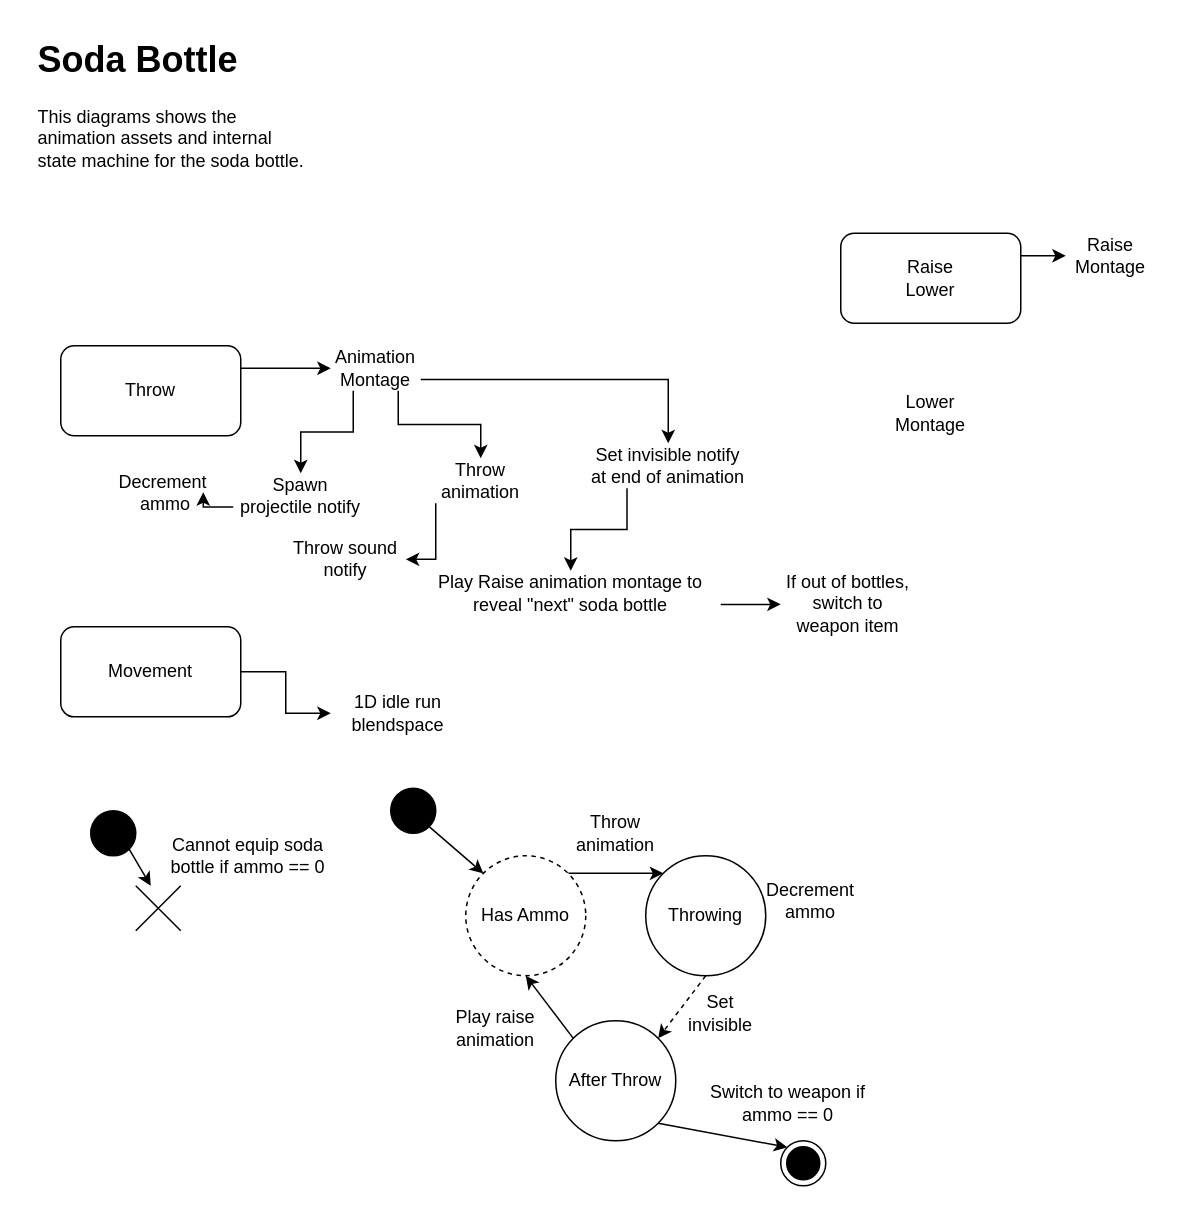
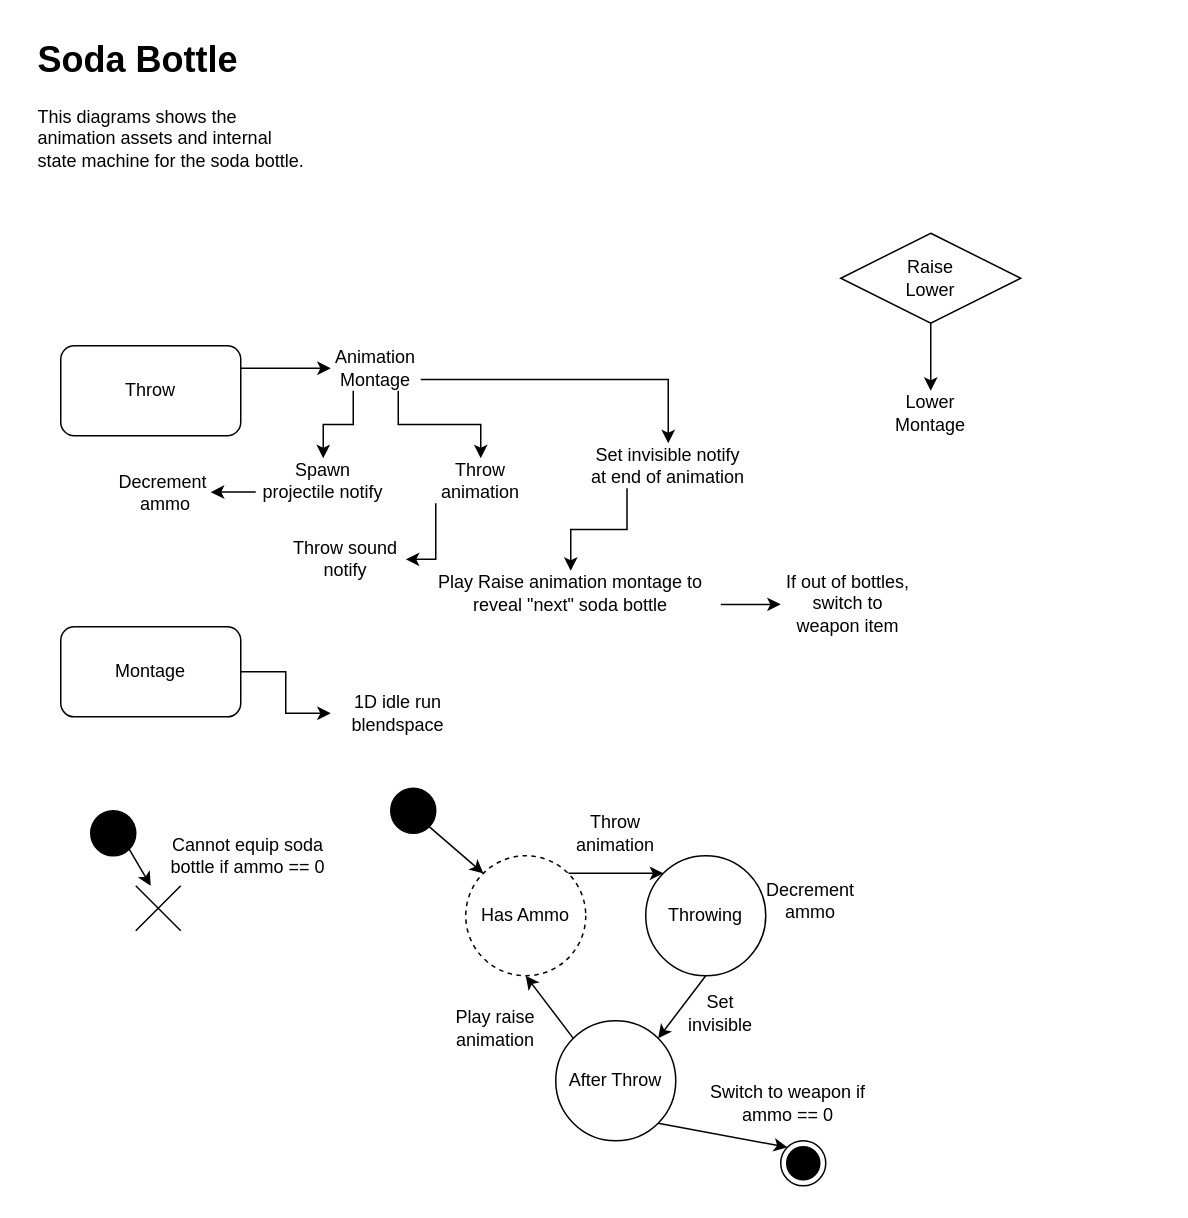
  <mxCell id="0" />
  <mxCell id="1" parent="0" />
  <mxCell id="2" value="&lt;h1&gt;Soda Bottle&lt;/h1&gt;&lt;p&gt;This diagrams shows the animation assets and internal state machine for the soda bottle.&lt;/p&gt;" style="text;html=1;strokeColor=none;fillColor=none;spacing=5;spacingTop=-20;whiteSpace=wrap;overflow=hidden;rounded=0;" vertex="1" parent="1"><mxGeometry x="20" y="20" width="190" height="120" as="geometry" /></mxCell>
  <mxCell id="3" style="edgeStyle=orthogonalEdgeStyle;rounded=0;orthogonalLoop=1;jettySize=auto;html=1;exitX=1;exitY=0.25;exitDx=0;exitDy=0;" edge="1" parent="1" source="4" target="8"><mxGeometry relative="1" as="geometry"><mxPoint x="220" y="245" as="targetPoint" /></mxGeometry></mxCell>
  <mxCell id="4" value="Throw" style="rounded=1;whiteSpace=wrap;html=1;" vertex="1" parent="1"><mxGeometry x="40" y="230" width="120" height="60" as="geometry" /></mxCell>
  <mxCell id="5" style="edgeStyle=orthogonalEdgeStyle;rounded=0;orthogonalLoop=1;jettySize=auto;html=1;exitX=0.25;exitY=1;exitDx=0;exitDy=0;" edge="1" parent="1" source="8" target="10"><mxGeometry relative="1" as="geometry"><mxPoint x="200" y="320" as="targetPoint" /></mxGeometry></mxCell>
  <mxCell id="6" style="edgeStyle=orthogonalEdgeStyle;rounded=0;orthogonalLoop=1;jettySize=auto;html=1;exitX=0.75;exitY=1;exitDx=0;exitDy=0;" edge="1" parent="1" source="8" target="12"><mxGeometry relative="1" as="geometry"><mxPoint x="320" y="320" as="targetPoint" /></mxGeometry></mxCell>
  <mxCell id="7" style="edgeStyle=orthogonalEdgeStyle;rounded=0;orthogonalLoop=1;jettySize=auto;html=1;exitX=1;exitY=0.75;exitDx=0;exitDy=0;" edge="1" parent="1" source="8" target="14"><mxGeometry relative="1" as="geometry"><mxPoint x="420" y="310" as="targetPoint" /></mxGeometry></mxCell>
  <mxCell id="8" value="Animation Montage" style="text;html=1;strokeColor=none;fillColor=none;align=center;verticalAlign=middle;whiteSpace=wrap;rounded=0;" vertex="1" parent="1"><mxGeometry x="220" y="230" width="60" height="30" as="geometry" /></mxCell>
  <mxCell id="9" style="edgeStyle=orthogonalEdgeStyle;rounded=0;orthogonalLoop=1;jettySize=auto;html=1;exitX=0;exitY=0.75;exitDx=0;exitDy=0;" edge="1" parent="1" source="10" target="22"><mxGeometry relative="1" as="geometry"><mxPoint x="110" y="327.571" as="targetPoint" /></mxGeometry></mxCell>
- <mxCell id="10" value="Spawn projectile notify" style="text;html=1;strokeColor=none;fillColor=none;align=center;verticalAlign=middle;whiteSpace=wrap;rounded=0;" vertex="1" parent="1"><mxGeometry x="155" y="315" width="90" height="30" as="geometry" /></mxCell>
+ <mxCell id="10" value="Spawn projectile notify" style="text;html=1;strokeColor=none;fillColor=none;align=center;verticalAlign=middle;whiteSpace=wrap;rounded=0;" vertex="1" parent="1"><mxGeometry x="170" y="305" width="90" height="30" as="geometry" /></mxCell>
  <mxCell id="11" style="edgeStyle=orthogonalEdgeStyle;rounded=0;orthogonalLoop=1;jettySize=auto;html=1;exitX=0;exitY=1;exitDx=0;exitDy=0;entryX=1;entryY=0.5;entryDx=0;entryDy=0;" edge="1" parent="1" source="12" target="21"><mxGeometry relative="1" as="geometry"><mxPoint x="210" y="370" as="targetPoint" /><Array as="points"><mxPoint x="290" y="372" /></Array></mxGeometry></mxCell>
  <mxCell id="12" value="Throw animation" style="text;html=1;strokeColor=none;fillColor=none;align=center;verticalAlign=middle;whiteSpace=wrap;rounded=0;" vertex="1" parent="1"><mxGeometry x="290" y="305" width="60" height="30" as="geometry" /></mxCell>
  <mxCell id="13" style="edgeStyle=orthogonalEdgeStyle;rounded=0;orthogonalLoop=1;jettySize=auto;html=1;exitX=0.25;exitY=1;exitDx=0;exitDy=0;" edge="1" parent="1" source="14" target="16"><mxGeometry relative="1" as="geometry"><mxPoint x="380" y="390" as="targetPoint" /></mxGeometry></mxCell>
  <mxCell id="14" value="Set invisible notify at end of animation" style="text;html=1;strokeColor=none;fillColor=none;align=center;verticalAlign=middle;whiteSpace=wrap;rounded=0;" vertex="1" parent="1"><mxGeometry x="390" y="295" width="110" height="30" as="geometry" /></mxCell>
  <mxCell id="15" style="edgeStyle=orthogonalEdgeStyle;rounded=0;orthogonalLoop=1;jettySize=auto;html=1;exitX=1;exitY=0.75;exitDx=0;exitDy=0;" edge="1" parent="1" source="16" target="17"><mxGeometry relative="1" as="geometry"><mxPoint x="550" y="402.391" as="targetPoint" /></mxGeometry></mxCell>
  <mxCell id="16" value="Play Raise animation montage to reveal &quot;next&quot; soda bottle" style="text;html=1;strokeColor=none;fillColor=none;align=center;verticalAlign=middle;whiteSpace=wrap;rounded=0;" vertex="1" parent="1"><mxGeometry x="280" y="380" width="200" height="30" as="geometry" /></mxCell>
  <mxCell id="17" value="If out of bottles, switch to weapon item" style="text;html=1;strokeColor=none;fillColor=none;align=center;verticalAlign=middle;whiteSpace=wrap;rounded=0;" vertex="1" parent="1"><mxGeometry x="520" y="387.39" width="90" height="30" as="geometry" /></mxCell>
  <mxCell id="18" style="edgeStyle=orthogonalEdgeStyle;rounded=0;orthogonalLoop=1;jettySize=auto;html=1;exitX=1;exitY=0.5;exitDx=0;exitDy=0;" edge="1" parent="1" source="19" target="20"><mxGeometry relative="1" as="geometry"><mxPoint x="240" y="490" as="targetPoint" /></mxGeometry></mxCell>
- <mxCell id="19" value="Movement" style="rounded=1;whiteSpace=wrap;html=1;" vertex="1" parent="1"><mxGeometry x="40" y="417.39" width="120" height="60" as="geometry" /></mxCell>
+ <mxCell id="19" value="Montage" style="rounded=1;whiteSpace=wrap;html=1;" vertex="1" parent="1"><mxGeometry x="40" y="417.39" width="120" height="60" as="geometry" /></mxCell>
  <mxCell id="20" value="1D idle run blendspace" style="text;html=1;strokeColor=none;fillColor=none;align=center;verticalAlign=middle;whiteSpace=wrap;rounded=0;" vertex="1" parent="1"><mxGeometry x="220" y="460" width="90" height="30" as="geometry" /></mxCell>
  <mxCell id="21" value="Throw sound notify" style="text;html=1;strokeColor=none;fillColor=none;align=center;verticalAlign=middle;whiteSpace=wrap;rounded=0;" vertex="1" parent="1"><mxGeometry x="190" y="357.39" width="80" height="30" as="geometry" /></mxCell>
  <mxCell id="22" value="Decrement&amp;nbsp;&lt;br&gt;ammo" style="text;html=1;strokeColor=none;fillColor=none;align=center;verticalAlign=middle;whiteSpace=wrap;rounded=0;" vertex="1" parent="1"><mxGeometry x="80" y="312.571" width="60" height="30" as="geometry" /></mxCell>
- <mxCell id="23" style="edgeStyle=orthogonalEdgeStyle;rounded=0;orthogonalLoop=1;jettySize=auto;html=1;exitX=1;exitY=0.25;exitDx=0;exitDy=0;" edge="1" parent="1" source="25" target="45"><mxGeometry relative="1" as="geometry"><mxPoint x="720" y="170" as="targetPoint" /></mxGeometry></mxCell>
- <mxCell id="25" value="Raise&lt;br&gt;Lower" style="rounded=1;whiteSpace=wrap;html=1;" vertex="1" parent="1"><mxGeometry x="560" y="155" width="120" height="60" as="geometry" /></mxCell>
+ <mxCell id="24" style="edgeStyle=orthogonalEdgeStyle;rounded=0;orthogonalLoop=1;jettySize=auto;html=1;exitX=0.5;exitY=1;exitDx=0;exitDy=0;" edge="1" parent="1" source="25" target="46"><mxGeometry relative="1" as="geometry"><mxPoint x="620" y="275" as="targetPoint" /></mxGeometry></mxCell>
+ <mxCell id="25" value="Raise&lt;br&gt;Lower" style="rhombus;whiteSpace=wrap;html=1;" vertex="1" parent="1"><mxGeometry x="560" y="155" width="120" height="60" as="geometry" /></mxCell>
  <mxCell id="26" value="" style="ellipse;fillColor=strokeColor;" vertex="1" parent="1"><mxGeometry x="60" y="540" width="30" height="30" as="geometry" /></mxCell>
  <mxCell id="27" value="" style="endArrow=classic;html=1;rounded=0;exitX=1;exitY=1;exitDx=0;exitDy=0;" edge="1" parent="1" source="26"><mxGeometry width="50" height="50" relative="1" as="geometry"><mxPoint x="300" y="430" as="sourcePoint" /><mxPoint x="100" y="590" as="targetPoint" /></mxGeometry></mxCell>
  <mxCell id="28" value="" style="shape=umlDestroy;" vertex="1" parent="1"><mxGeometry x="90" y="590" width="30" height="30" as="geometry" /></mxCell>
  <mxCell id="29" value="Cannot equip soda bottle if ammo == 0" style="text;html=1;strokeColor=none;fillColor=none;align=center;verticalAlign=middle;whiteSpace=wrap;rounded=0;" vertex="1" parent="1"><mxGeometry x="100" y="555" width="130" height="30" as="geometry" /></mxCell>
  <mxCell id="30" value="" style="ellipse;fillColor=strokeColor;" vertex="1" parent="1"><mxGeometry x="260" y="525" width="30" height="30" as="geometry" /></mxCell>
  <mxCell id="31" value="" style="endArrow=classic;html=1;rounded=0;exitX=1;exitY=1;exitDx=0;exitDy=0;entryX=0;entryY=0;entryDx=0;entryDy=0;" edge="1" parent="1" source="30" target="33"><mxGeometry width="50" height="50" relative="1" as="geometry"><mxPoint x="440" y="490" as="sourcePoint" /><mxPoint x="330" y="590" as="targetPoint" /></mxGeometry></mxCell>
  <mxCell id="32" style="edgeStyle=orthogonalEdgeStyle;rounded=0;orthogonalLoop=1;jettySize=auto;html=1;exitX=1;exitY=0;exitDx=0;exitDy=0;entryX=0;entryY=0;entryDx=0;entryDy=0;" edge="1" parent="1" source="33" target="34"><mxGeometry relative="1" as="geometry" /></mxCell>
  <mxCell id="33" value="Has Ammo" style="ellipse;whiteSpace=wrap;html=1;aspect=fixed;dashed=1;" vertex="1" parent="1"><mxGeometry x="310" y="570" width="80" height="80" as="geometry" /></mxCell>
  <mxCell id="34" value="Throwing" style="ellipse;whiteSpace=wrap;html=1;aspect=fixed;" vertex="1" parent="1"><mxGeometry x="430" y="570" width="80" height="80" as="geometry" /></mxCell>
  <mxCell id="35" value="" style="ellipse;html=1;shape=endState;fillColor=strokeColor;" vertex="1" parent="1"><mxGeometry x="520" y="760" width="30" height="30" as="geometry" /></mxCell>
  <mxCell id="36" value="" style="endArrow=classic;html=1;rounded=0;exitX=1;exitY=1;exitDx=0;exitDy=0;entryX=0;entryY=0;entryDx=0;entryDy=0;" edge="1" parent="1" source="38" target="35"><mxGeometry width="50" height="50" relative="1" as="geometry"><mxPoint x="520" y="620" as="sourcePoint" /><mxPoint x="570" y="570" as="targetPoint" /></mxGeometry></mxCell>
  <mxCell id="37" value="Throw animation" style="text;html=1;strokeColor=none;fillColor=none;align=center;verticalAlign=middle;whiteSpace=wrap;rounded=0;" vertex="1" parent="1"><mxGeometry x="380" y="540" width="60" height="30" as="geometry" /></mxCell>
  <mxCell id="38" value="After Throw" style="ellipse;whiteSpace=wrap;html=1;aspect=fixed;" vertex="1" parent="1"><mxGeometry x="370" y="680" width="80" height="80" as="geometry" /></mxCell>
- <mxCell id="39" value="" style="endArrow=classic;html=1;rounded=0;entryX=1;entryY=0;entryDx=0;entryDy=0;exitX=0.5;exitY=1;exitDx=0;exitDy=0;dashed=1;" edge="1" parent="1" source="34" target="38"><mxGeometry width="50" height="50" relative="1" as="geometry"><mxPoint x="520" y="620" as="sourcePoint" /><mxPoint x="570" y="570" as="targetPoint" /></mxGeometry></mxCell>
+ <mxCell id="39" value="" style="endArrow=classic;html=1;rounded=0;entryX=1;entryY=0;entryDx=0;entryDy=0;exitX=0.5;exitY=1;exitDx=0;exitDy=0;" edge="1" parent="1" source="34" target="38"><mxGeometry width="50" height="50" relative="1" as="geometry"><mxPoint x="520" y="620" as="sourcePoint" /><mxPoint x="570" y="570" as="targetPoint" /></mxGeometry></mxCell>
  <mxCell id="40" value="" style="endArrow=classic;html=1;rounded=0;entryX=0.5;entryY=1;entryDx=0;entryDy=0;exitX=0;exitY=0;exitDx=0;exitDy=0;" edge="1" parent="1" source="38" target="33"><mxGeometry width="50" height="50" relative="1" as="geometry"><mxPoint x="520" y="620" as="sourcePoint" /><mxPoint x="570" y="570" as="targetPoint" /></mxGeometry></mxCell>
  <mxCell id="41" value="Set invisible" style="text;html=1;strokeColor=none;fillColor=none;align=center;verticalAlign=middle;whiteSpace=wrap;rounded=0;" vertex="1" parent="1"><mxGeometry x="450" y="660" width="60" height="30" as="geometry" /></mxCell>
  <mxCell id="42" value="Decrement ammo" style="text;html=1;strokeColor=none;fillColor=none;align=center;verticalAlign=middle;whiteSpace=wrap;rounded=0;" vertex="1" parent="1"><mxGeometry x="510" y="585" width="60" height="30" as="geometry" /></mxCell>
  <mxCell id="43" value="Switch to weapon if ammo == 0" style="text;html=1;strokeColor=none;fillColor=none;align=center;verticalAlign=middle;whiteSpace=wrap;rounded=0;" vertex="1" parent="1"><mxGeometry x="460" y="720" width="130" height="30" as="geometry" /></mxCell>
  <mxCell id="44" value="Play raise animation" style="text;html=1;strokeColor=none;fillColor=none;align=center;verticalAlign=middle;whiteSpace=wrap;rounded=0;" vertex="1" parent="1"><mxGeometry x="300" y="670" width="60" height="30" as="geometry" /></mxCell>
- <mxCell id="45" value="Raise Montage" style="text;html=1;strokeColor=none;fillColor=none;align=center;verticalAlign=middle;whiteSpace=wrap;rounded=0;" vertex="1" parent="1"><mxGeometry x="710" y="155" width="60" height="30" as="geometry" /></mxCell>
  <mxCell id="46" value="Lower Montage" style="text;html=1;strokeColor=none;fillColor=none;align=center;verticalAlign=middle;whiteSpace=wrap;rounded=0;" vertex="1" parent="1"><mxGeometry x="590" y="260" width="60" height="30" as="geometry" /></mxCell>
